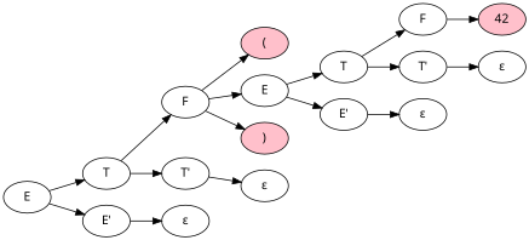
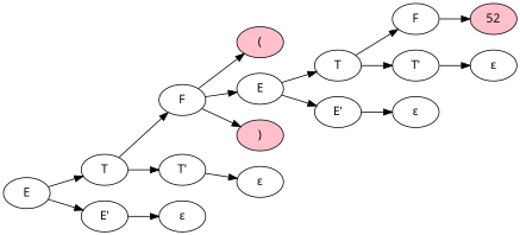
  digraph {
    rankdir=LR
    fontname="Noto Sans"
    node [fontname="Noto Sans"]
    edge [fontname="Noto Sans"]
    n1 [label=E]
    n2 [label=T]
    n3 [label="E'"]
    n4 [label=F]
    n5 [label="T'"]
    n6 [fillcolor=pink label="(" style=filled]
    n7 [label=E]
    n8 [fillcolor=pink label=")" style=filled]
    n9 [label=T]
    n10 [label="E'"]
    n11 [label=F]
    n12 [label="T'"]
-   n13 [fillcolor=pink label=42 style=filled]
+   n13 [fillcolor=pink label=52 style=filled]
    n14 [label="ε"]
    n15 [label="ε"]
    n16 [label="ε"]
    n17 [label="ε"]
    n1 -> n2
    n1 -> n3
    n2 -> n4
    n2 -> n5
    n3 -> n17
    n4 -> n6
    n4 -> n7
    n4 -> n8
    n5 -> n16
    n7 -> n9
    n7 -> n10
    n9 -> n11
    n9 -> n12
    n10 -> n15
    n11 -> n13
    n12 -> n14
  }
